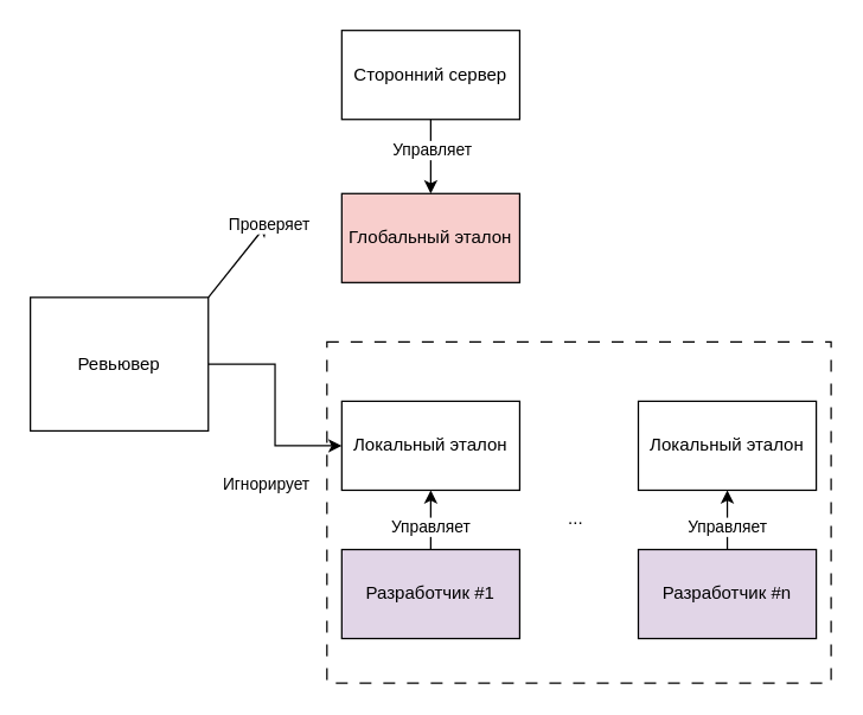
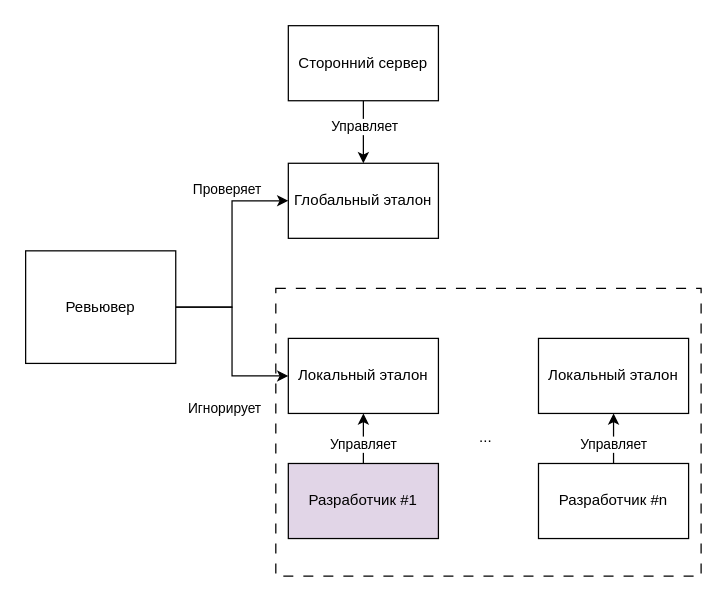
  <mxCell id="0" />
  <mxCell id="1" parent="0" />
  <mxCell id="2" value="" style="rounded=0;whiteSpace=wrap;html=1;dashed=1;dashPattern=8 8;" vertex="1" parent="1"><mxGeometry x="220" y="230" width="340" height="230" as="geometry" /></mxCell>
  <mxCell id="3" value="" style="group" vertex="1" connectable="0" parent="1"><mxGeometry x="430" y="270" width="120" height="160" as="geometry" /></mxCell>
  <mxCell id="4" value="Локальный эталон" style="rounded=0;whiteSpace=wrap;html=1;" vertex="1" parent="3"><mxGeometry width="120" height="60" as="geometry" /></mxCell>
  <mxCell id="5" style="edgeStyle=orthogonalEdgeStyle;rounded=0;orthogonalLoop=1;jettySize=auto;html=1;" edge="1" parent="3" source="7" target="4"><mxGeometry relative="1" as="geometry" /></mxCell>
  <mxCell id="6" value="Управляет" style="edgeLabel;html=1;align=center;verticalAlign=middle;resizable=0;points=[];" vertex="1" connectable="0" parent="5"><mxGeometry x="-0.186" y="1" relative="1" as="geometry"><mxPoint as="offset" /></mxGeometry></mxCell>
- <mxCell id="7" value="Разработчик&amp;nbsp;#n" style="rounded=0;whiteSpace=wrap;html=1;fillColor=#e1d5e7;" vertex="1" parent="3"><mxGeometry y="100" width="120" height="60" as="geometry" /></mxCell>
+ <mxCell id="7" value="Разработчик&amp;nbsp;#n" style="rounded=0;whiteSpace=wrap;html=1;" vertex="1" parent="3"><mxGeometry y="100" width="120" height="60" as="geometry" /></mxCell>
  <mxCell id="8" value="" style="group" vertex="1" connectable="0" parent="1"><mxGeometry x="230" y="270" width="120" height="160" as="geometry" /></mxCell>
  <mxCell id="9" value="Локальный эталон" style="rounded=0;whiteSpace=wrap;html=1;" vertex="1" parent="8"><mxGeometry width="120" height="60" as="geometry" /></mxCell>
  <mxCell id="10" value="Разработчик #1" style="rounded=0;whiteSpace=wrap;html=1;fillColor=#e1d5e7;" vertex="1" parent="8"><mxGeometry y="100" width="120" height="60" as="geometry" /></mxCell>
  <mxCell id="11" style="edgeStyle=orthogonalEdgeStyle;rounded=0;orthogonalLoop=1;jettySize=auto;html=1;" edge="1" parent="8" source="10" target="9"><mxGeometry relative="1" as="geometry" /></mxCell>
  <mxCell id="12" value="Управляет" style="edgeLabel;html=1;align=center;verticalAlign=middle;resizable=0;points=[];" vertex="1" connectable="0" parent="11"><mxGeometry x="-0.186" y="1" relative="1" as="geometry"><mxPoint as="offset" /></mxGeometry></mxCell>
  <mxCell id="13" value="" style="group" vertex="1" connectable="0" parent="1"><mxGeometry x="230" y="20" width="120" height="170" as="geometry" /></mxCell>
- <mxCell id="14" value="Глобальный эталон" style="rounded=0;whiteSpace=wrap;html=1;fillColor=#f8cecc;" vertex="1" parent="13"><mxGeometry y="110" width="120" height="60" as="geometry" /></mxCell>
+ <mxCell id="14" value="Глобальный эталон" style="rounded=0;whiteSpace=wrap;html=1;" vertex="1" parent="13"><mxGeometry y="110" width="120" height="60" as="geometry" /></mxCell>
  <mxCell id="15" style="edgeStyle=orthogonalEdgeStyle;rounded=0;orthogonalLoop=1;jettySize=auto;html=1;entryX=0.5;entryY=0;entryDx=0;entryDy=0;" edge="1" parent="13" source="17" target="14"><mxGeometry relative="1" as="geometry" /></mxCell>
  <mxCell id="16" value="Управляет" style="edgeLabel;html=1;align=center;verticalAlign=middle;resizable=0;points=[];" vertex="1" connectable="0" parent="15"><mxGeometry x="0.2" relative="1" as="geometry"><mxPoint y="-10" as="offset" /></mxGeometry></mxCell>
  <mxCell id="17" value="Сторонний сервер" style="rounded=0;whiteSpace=wrap;html=1;" vertex="1" parent="13"><mxGeometry width="120" height="60" as="geometry" /></mxCell>
- <mxCell id="18" style="edgeStyle=orthogonalEdgeStyle;rounded=0;orthogonalLoop=1;jettySize=auto;html=1;" edge="1" parent="1" source="21" target="22"><mxGeometry relative="1" as="geometry" /></mxCell>
+ <mxCell id="18" style="edgeStyle=orthogonalEdgeStyle;rounded=0;orthogonalLoop=1;jettySize=auto;html=1;entryX=0;entryY=0.5;entryDx=0;entryDy=0;" edge="1" parent="1" source="21" target="14"><mxGeometry relative="1" as="geometry" /></mxCell>
  <mxCell id="19" style="edgeStyle=orthogonalEdgeStyle;rounded=0;orthogonalLoop=1;jettySize=auto;html=1;entryX=0;entryY=0.5;entryDx=0;entryDy=0;" edge="1" parent="1" source="21" target="9"><mxGeometry relative="1" as="geometry" /></mxCell>
  <mxCell id="20" value="Игнорирует" style="edgeLabel;html=1;align=center;verticalAlign=middle;resizable=0;points=[];" vertex="1" connectable="0" parent="19"><mxGeometry x="-0.719" y="1" relative="1" as="geometry"><mxPoint x="18" y="81" as="offset" /></mxGeometry></mxCell>
  <mxCell id="21" value="Ревьювер" style="rounded=0;whiteSpace=wrap;html=1;" vertex="1" parent="1"><mxGeometry x="20" y="200" width="120" height="90" as="geometry" /></mxCell>
  <mxCell id="22" value="Проверяет" style="edgeLabel;html=1;align=center;verticalAlign=middle;resizable=0;points=[];" vertex="1" connectable="0" parent="1"><mxGeometry x="180.001" y="150" as="geometry" /></mxCell>
  <mxCell id="23" value="&lt;div style=&quot;text-align: center;&quot;&gt;&lt;span style=&quot;background-color: transparent; color: light-dark(rgb(0, 0, 0), rgb(255, 255, 255));&quot;&gt;...&lt;/span&gt;&lt;/div&gt;" style="text;whiteSpace=wrap;html=1;" vertex="1" parent="1"><mxGeometry x="381" y="335" width="120" height="40" as="geometry" /></mxCell>
